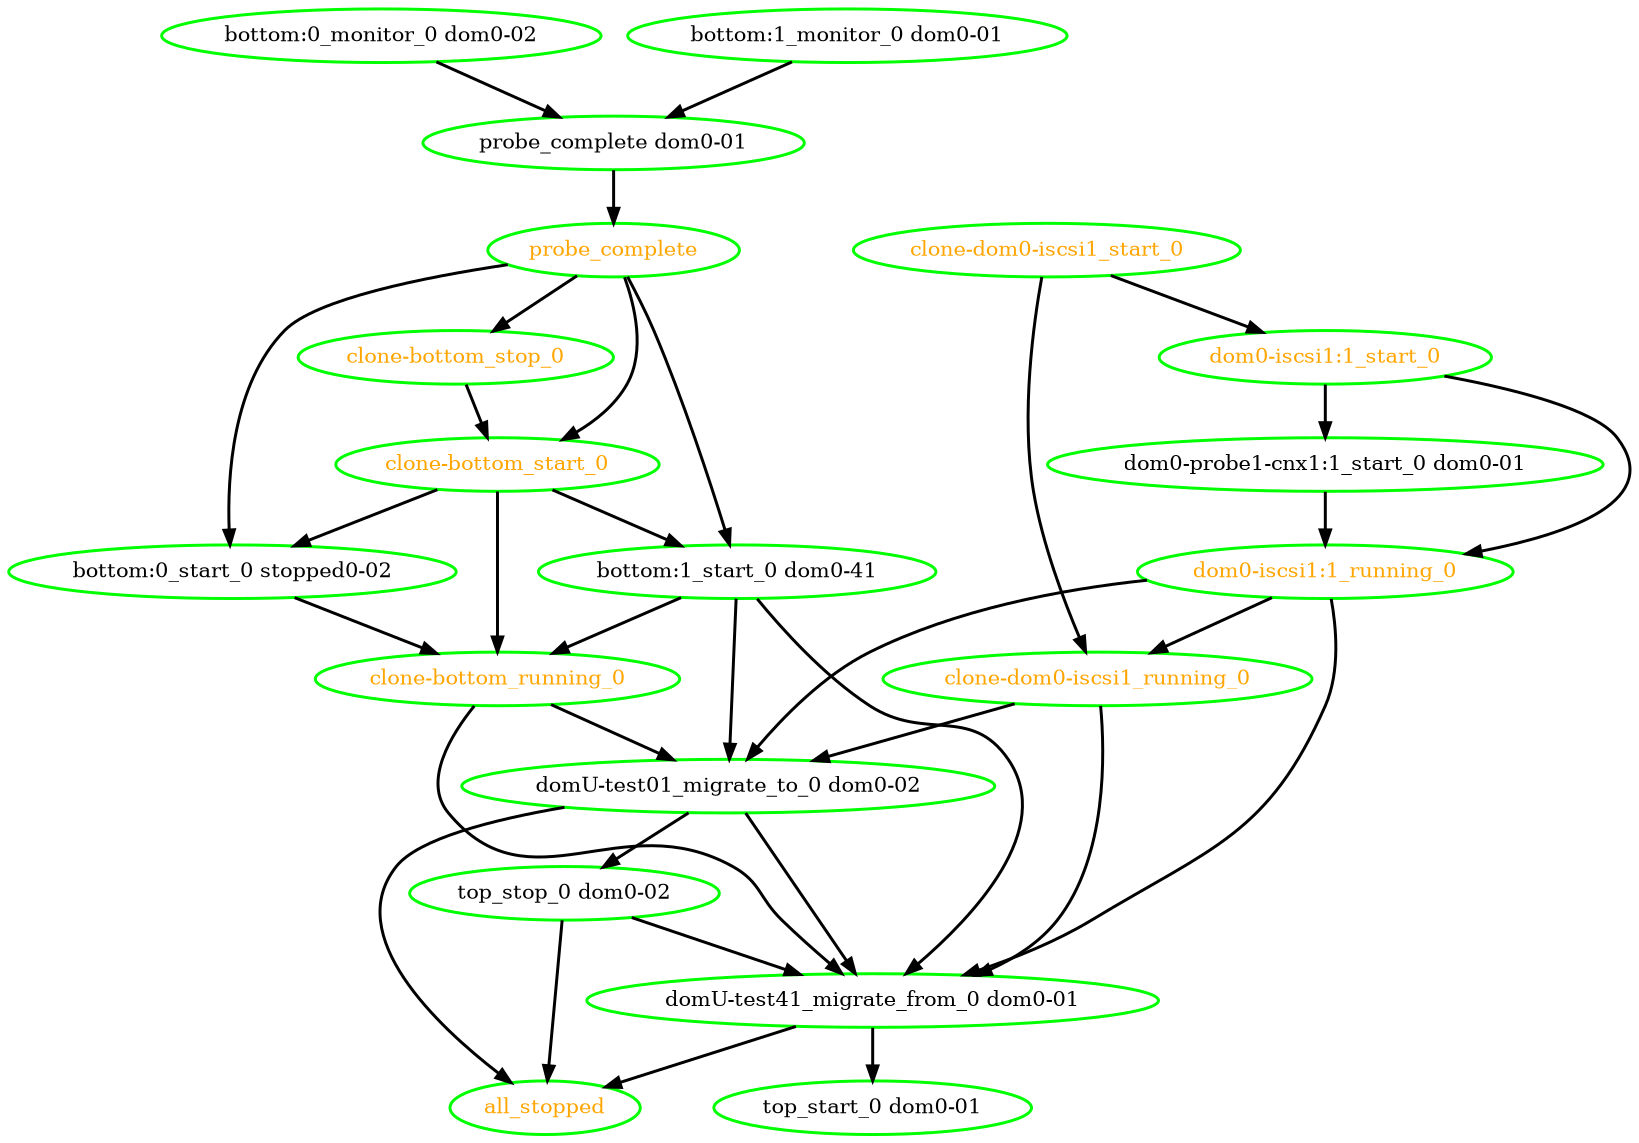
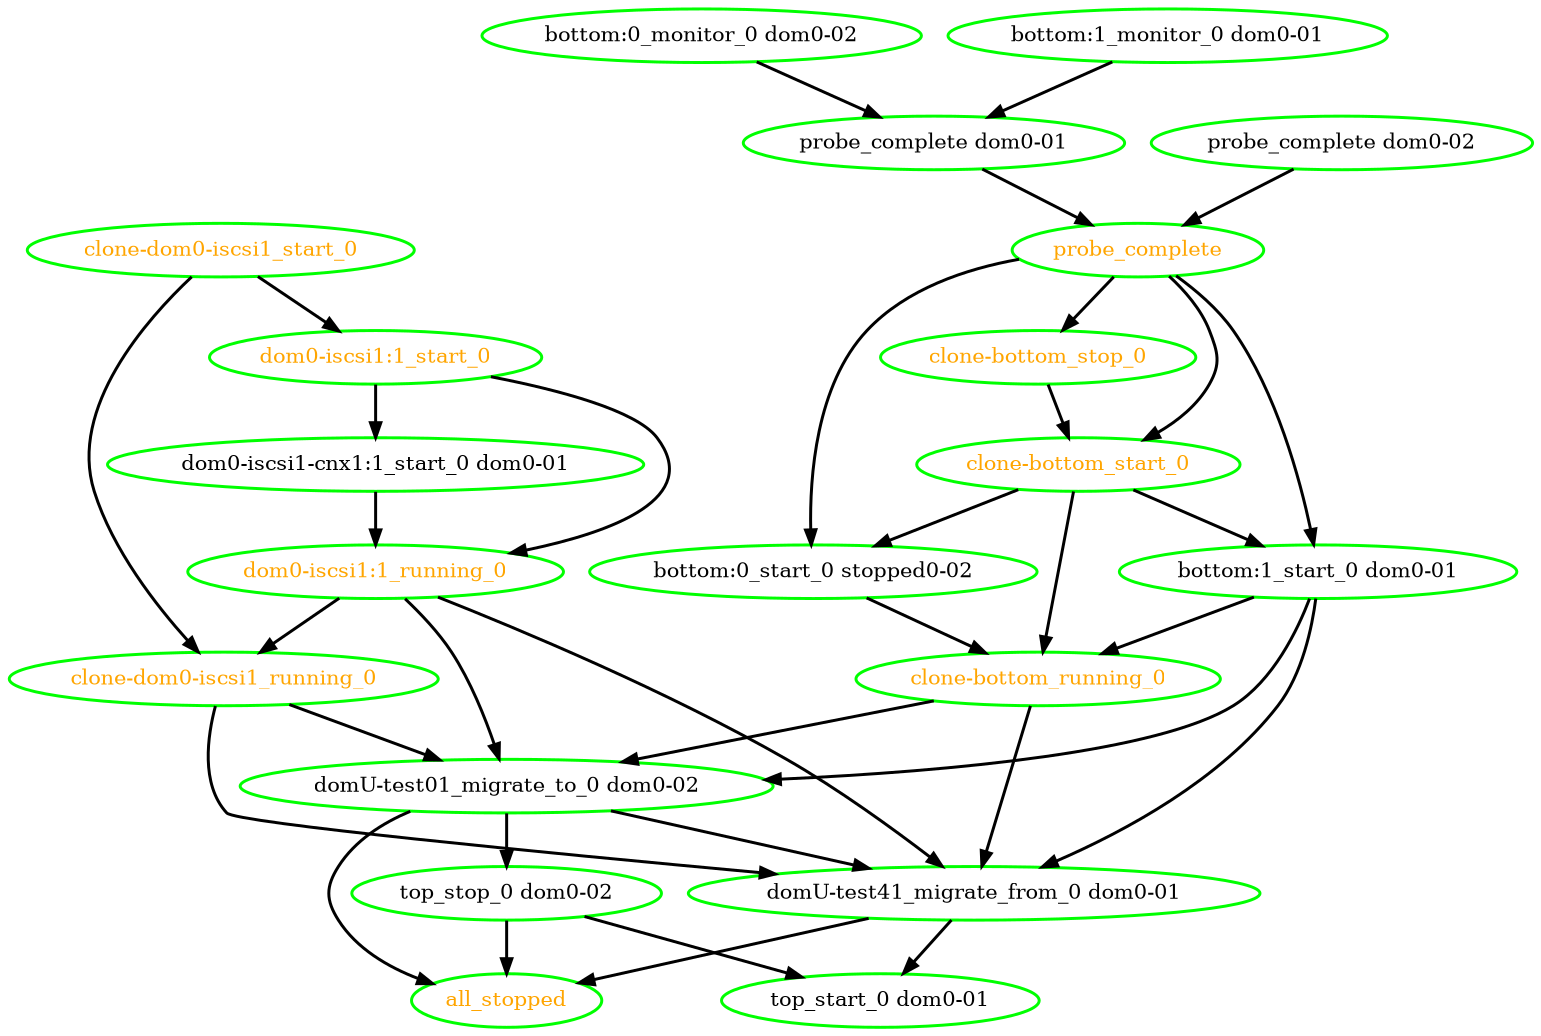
  digraph {
    node [color=green fontcolor=black style=bold]
    edge [style=bold]
    all_stopped [fontcolor=orange]
    "bottom:0_monitor_0 dom0-02"
    "probe_complete dom0-01"
    probe_complete [fontcolor=orange]
+   "probe_complete dom0-02"
    n6 [label="bottom:0_start_0 stopped0-02"]
-   "bottom:1_start_0 dom0-01" [label="bottom:1_start_0 dom0-41"]
+   "bottom:1_start_0 dom0-01"
    "clone-bottom_start_0" [fontcolor=orange]
    "clone-bottom_stop_0" [fontcolor=orange]
    "clone-bottom_running_0" [fontcolor=orange]
    n11 [label="domU-test41_migrate_from_0 dom0-01"]
    "domU-test01_migrate_to_0 dom0-02"
    "top_start_0 dom0-01"
    "top_stop_0 dom0-02"
    "bottom:1_monitor_0 dom0-01"
    "clone-dom0-iscsi1_running_0" [fontcolor=orange]
    "clone-dom0-iscsi1_start_0" [fontcolor=orange]
    "dom0-iscsi1:1_start_0" [fontcolor=orange]
-   "dom0-iscsi1-cnx1:1_start_0 dom0-01" [label="dom0-probe1-cnx1:1_start_0 dom0-01"]
+   "dom0-iscsi1-cnx1:1_start_0 dom0-01"
    "dom0-iscsi1:1_running_0" [fontcolor=orange]
    "bottom:0_monitor_0 dom0-02" -> "probe_complete dom0-01"
    "probe_complete dom0-01" -> probe_complete
    probe_complete -> n6
    probe_complete -> "bottom:1_start_0 dom0-01"
    probe_complete -> "clone-bottom_start_0"
    probe_complete -> "clone-bottom_stop_0"
+   "probe_complete dom0-02" -> probe_complete
    n6 -> "clone-bottom_running_0"
    "bottom:1_start_0 dom0-01" -> "clone-bottom_running_0"
    "bottom:1_start_0 dom0-01" -> n11
    "bottom:1_start_0 dom0-01" -> "domU-test01_migrate_to_0 dom0-02"
    "clone-bottom_start_0" -> n6
    "clone-bottom_start_0" -> "bottom:1_start_0 dom0-01"
    "clone-bottom_start_0" -> "clone-bottom_running_0"
    "clone-bottom_stop_0" -> "clone-bottom_start_0"
    "clone-bottom_running_0" -> n11
    "clone-bottom_running_0" -> "domU-test01_migrate_to_0 dom0-02"
    n11 -> all_stopped
    n11 -> "top_start_0 dom0-01"
    "domU-test01_migrate_to_0 dom0-02" -> all_stopped
    "domU-test01_migrate_to_0 dom0-02" -> n11
    "domU-test01_migrate_to_0 dom0-02" -> "top_stop_0 dom0-02"
    "top_stop_0 dom0-02" -> all_stopped
-   "top_stop_0 dom0-02" -> n11
+   "top_stop_0 dom0-02" -> "top_start_0 dom0-01"
    "bottom:1_monitor_0 dom0-01" -> "probe_complete dom0-01"
    "clone-dom0-iscsi1_running_0" -> n11
    "clone-dom0-iscsi1_running_0" -> "domU-test01_migrate_to_0 dom0-02"
    "clone-dom0-iscsi1_start_0" -> "clone-dom0-iscsi1_running_0"
    "clone-dom0-iscsi1_start_0" -> "dom0-iscsi1:1_start_0"
    "dom0-iscsi1:1_start_0" -> "dom0-iscsi1-cnx1:1_start_0 dom0-01"
    "dom0-iscsi1:1_start_0" -> "dom0-iscsi1:1_running_0"
    "dom0-iscsi1-cnx1:1_start_0 dom0-01" -> "dom0-iscsi1:1_running_0"
    "dom0-iscsi1:1_running_0" -> n11
    "dom0-iscsi1:1_running_0" -> "domU-test01_migrate_to_0 dom0-02"
    "dom0-iscsi1:1_running_0" -> "clone-dom0-iscsi1_running_0"
  }
